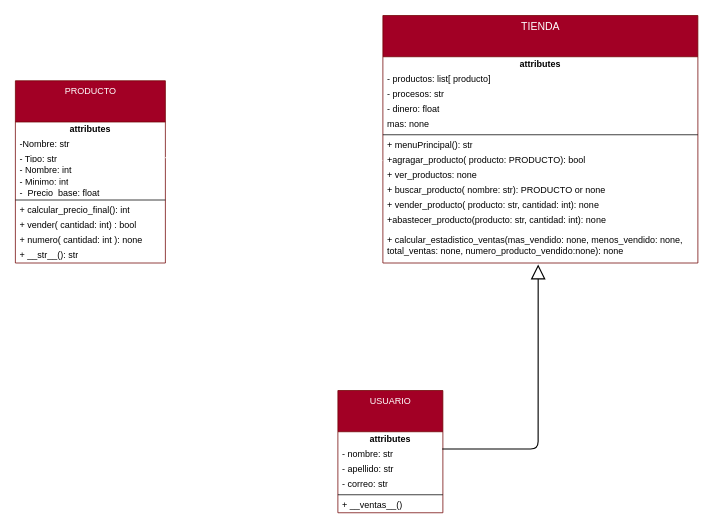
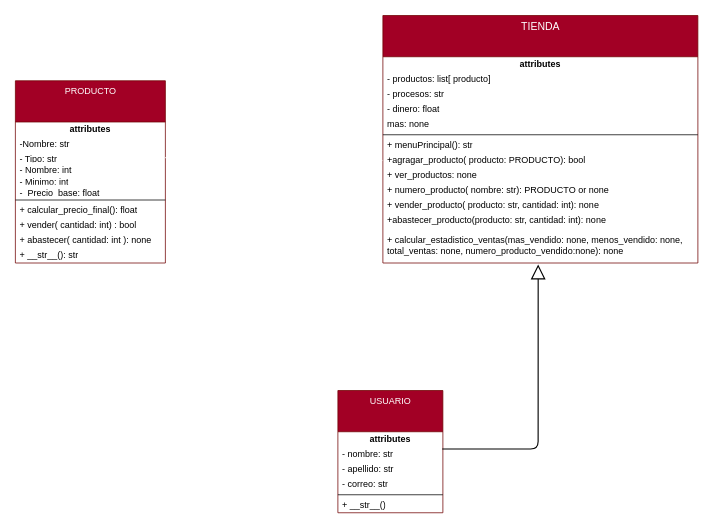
  <mxCell id="0" />
  <mxCell id="1" parent="0" />
  <mxCell id="2" value="PRODUCTO&lt;br&gt;" style="swimlane;fontStyle=0;align=center;verticalAlign=top;childLayout=stackLayout;horizontal=1;startSize=55;horizontalStack=0;resizeParent=1;resizeParentMax=0;resizeLast=0;collapsible=0;marginBottom=0;html=1;fillColor=#a20025;fontColor=#ffffff;strokeColor=#6F0000;" parent="1" vertex="1"><mxGeometry x="20" y="107" width="200" height="243" as="geometry" /></mxCell>
  <mxCell id="3" value="attributes" style="text;html=1;strokeColor=none;fillColor=none;align=center;verticalAlign=middle;spacingLeft=4;spacingRight=4;overflow=hidden;rotatable=0;points=[[0,0.5],[1,0.5]];portConstraint=eastwest;fontStyle=1" parent="2" vertex="1"><mxGeometry y="55" width="200" height="20" as="geometry" /></mxCell>
  <mxCell id="4" value="-Nombre: str" style="text;html=1;strokeColor=none;fillColor=none;align=left;verticalAlign=middle;spacingLeft=4;spacingRight=4;overflow=hidden;rotatable=0;points=[[0,0.5],[1,0.5]];portConstraint=eastwest;" parent="2" vertex="1"><mxGeometry y="75" width="200" height="20" as="geometry" /></mxCell>
  <mxCell id="5" value="- Tipo: str" style="text;html=1;strokeColor=none;fillColor=none;align=left;verticalAlign=middle;spacingLeft=4;spacingRight=4;overflow=hidden;rotatable=0;points=[[0,0.5],[1,0.5]];portConstraint=eastwest;" parent="2" vertex="1"><mxGeometry y="95" width="200" height="15" as="geometry" /></mxCell>
  <mxCell id="6" value="- Nombre: int&amp;nbsp;" style="text;html=1;strokeColor=none;fillColor=none;align=left;verticalAlign=middle;spacingLeft=4;spacingRight=4;overflow=hidden;rotatable=0;points=[[0,0.5],[1,0.5]];portConstraint=eastwest;" parent="2" vertex="1"><mxGeometry y="110" width="200" height="15" as="geometry" /></mxCell>
  <mxCell id="7" value="- Minimo: int" style="text;html=1;strokeColor=none;fillColor=none;align=left;verticalAlign=middle;spacingLeft=4;spacingRight=4;overflow=hidden;rotatable=0;points=[[0,0.5],[1,0.5]];portConstraint=eastwest;" parent="2" vertex="1"><mxGeometry y="125" width="200" height="15" as="geometry" /></mxCell>
  <mxCell id="8" value="-&amp;nbsp; Precio_base: float" style="text;html=1;strokeColor=none;fillColor=none;align=left;verticalAlign=middle;spacingLeft=4;spacingRight=4;overflow=hidden;rotatable=0;points=[[0,0.5],[1,0.5]];portConstraint=eastwest;" parent="2" vertex="1"><mxGeometry y="140" width="200" height="15" as="geometry" /></mxCell>
  <mxCell id="9" value="" style="line;strokeWidth=1;fillColor=none;align=left;verticalAlign=middle;spacingTop=-1;spacingLeft=3;spacingRight=3;rotatable=0;labelPosition=right;points=[];portConstraint=eastwest;" parent="2" vertex="1"><mxGeometry y="155" width="200" height="8" as="geometry" /></mxCell>
- <mxCell id="10" value="+ calcular_precio_final(): int" style="text;html=1;strokeColor=none;fillColor=none;align=left;verticalAlign=middle;spacingLeft=4;spacingRight=4;overflow=hidden;rotatable=0;points=[[0,0.5],[1,0.5]];portConstraint=eastwest;" parent="2" vertex="1"><mxGeometry y="163" width="200" height="20" as="geometry" /></mxCell>
+ <mxCell id="10" value="+ calcular_precio_final(): float" style="text;html=1;strokeColor=none;fillColor=none;align=left;verticalAlign=middle;spacingLeft=4;spacingRight=4;overflow=hidden;rotatable=0;points=[[0,0.5],[1,0.5]];portConstraint=eastwest;" parent="2" vertex="1"><mxGeometry y="163" width="200" height="20" as="geometry" /></mxCell>
  <mxCell id="11" value="+ vender( cantidad: int) : bool" style="text;html=1;strokeColor=none;fillColor=none;align=left;verticalAlign=middle;spacingLeft=4;spacingRight=4;overflow=hidden;rotatable=0;points=[[0,0.5],[1,0.5]];portConstraint=eastwest;" parent="2" vertex="1"><mxGeometry y="183" width="200" height="20" as="geometry" /></mxCell>
- <mxCell id="12" value="+ numero( cantidad: int ): none" style="text;html=1;strokeColor=none;fillColor=none;align=left;verticalAlign=middle;spacingLeft=4;spacingRight=4;overflow=hidden;rotatable=0;points=[[0,0.5],[1,0.5]];portConstraint=eastwest;" parent="2" vertex="1"><mxGeometry y="203" width="200" height="20" as="geometry" /></mxCell>
+ <mxCell id="12" value="+ abastecer( cantidad: int ): none" style="text;html=1;strokeColor=none;fillColor=none;align=left;verticalAlign=middle;spacingLeft=4;spacingRight=4;overflow=hidden;rotatable=0;points=[[0,0.5],[1,0.5]];portConstraint=eastwest;" parent="2" vertex="1"><mxGeometry y="203" width="200" height="20" as="geometry" /></mxCell>
  <mxCell id="13" value="+ __str__(): str" style="text;html=1;strokeColor=none;fillColor=none;align=left;verticalAlign=middle;spacingLeft=4;spacingRight=4;overflow=hidden;rotatable=0;points=[[0,0.5],[1,0.5]];portConstraint=eastwest;" parent="2" vertex="1"><mxGeometry y="223" width="200" height="20" as="geometry" /></mxCell>
  <mxCell id="14" value="TIENDA" style="swimlane;fontStyle=0;align=center;verticalAlign=top;childLayout=stackLayout;horizontal=1;startSize=55;horizontalStack=0;resizeParent=1;resizeParentMax=0;resizeLast=0;collapsible=0;marginBottom=0;html=1;fontSize=14;fillColor=#a20025;fontColor=#ffffff;strokeColor=#6F0000;" parent="1" vertex="1"><mxGeometry x="510" y="20" width="420" height="330" as="geometry" /></mxCell>
  <mxCell id="15" value="attributes" style="text;html=1;strokeColor=none;fillColor=none;align=center;verticalAlign=middle;spacingLeft=4;spacingRight=4;overflow=hidden;rotatable=0;points=[[0,0.5],[1,0.5]];portConstraint=eastwest;fontSize=12;fontStyle=1" parent="14" vertex="1"><mxGeometry y="55" width="420" height="20" as="geometry" /></mxCell>
  <mxCell id="16" value="- productos: list[ producto]" style="text;html=1;strokeColor=none;fillColor=none;align=left;verticalAlign=middle;spacingLeft=4;spacingRight=4;overflow=hidden;rotatable=0;points=[[0,0.5],[1,0.5]];portConstraint=eastwest;fontSize=12;" parent="14" vertex="1"><mxGeometry y="75" width="420" height="20" as="geometry" /></mxCell>
  <mxCell id="17" value="- procesos: str" style="text;html=1;strokeColor=none;fillColor=none;align=left;verticalAlign=middle;spacingLeft=4;spacingRight=4;overflow=hidden;rotatable=0;points=[[0,0.5],[1,0.5]];portConstraint=eastwest;fontSize=12;" parent="14" vertex="1"><mxGeometry y="95" width="420" height="20" as="geometry" /></mxCell>
  <mxCell id="18" value="- dinero: float" style="text;html=1;strokeColor=none;fillColor=none;align=left;verticalAlign=middle;spacingLeft=4;spacingRight=4;overflow=hidden;rotatable=0;points=[[0,0.5],[1,0.5]];portConstraint=eastwest;fontSize=12;" parent="14" vertex="1"><mxGeometry y="115" width="420" height="20" as="geometry" /></mxCell>
  <mxCell id="19" value="mas: none" style="text;html=1;strokeColor=none;fillColor=none;align=left;verticalAlign=middle;spacingLeft=4;spacingRight=4;overflow=hidden;rotatable=0;points=[[0,0.5],[1,0.5]];portConstraint=eastwest;fontSize=12;" parent="14" vertex="1"><mxGeometry y="135" width="420" height="20" as="geometry" /></mxCell>
  <mxCell id="20" value="" style="line;strokeWidth=1;fillColor=none;align=left;verticalAlign=middle;spacingTop=-1;spacingLeft=3;spacingRight=3;rotatable=0;labelPosition=right;points=[];portConstraint=eastwest;fontSize=12;" parent="14" vertex="1"><mxGeometry y="155" width="420" height="8" as="geometry" /></mxCell>
  <mxCell id="21" value="+ menuPrincipal(): str" style="text;html=1;strokeColor=none;fillColor=none;align=left;verticalAlign=middle;spacingLeft=4;spacingRight=4;overflow=hidden;rotatable=0;points=[[0,0.5],[1,0.5]];portConstraint=eastwest;fontSize=12;" parent="14" vertex="1"><mxGeometry y="163" width="420" height="20" as="geometry" /></mxCell>
  <mxCell id="22" value="+agragar_producto( producto: PRODUCTO): bool" style="text;html=1;strokeColor=none;fillColor=none;align=left;verticalAlign=middle;spacingLeft=4;spacingRight=4;overflow=hidden;rotatable=0;points=[[0,0.5],[1,0.5]];portConstraint=eastwest;fontSize=12;" parent="14" vertex="1"><mxGeometry y="183" width="420" height="20" as="geometry" /></mxCell>
  <mxCell id="23" value="+ ver_productos: none" style="text;html=1;strokeColor=none;fillColor=none;align=left;verticalAlign=middle;spacingLeft=4;spacingRight=4;overflow=hidden;rotatable=0;points=[[0,0.5],[1,0.5]];portConstraint=eastwest;fontSize=12;" parent="14" vertex="1"><mxGeometry y="203" width="420" height="20" as="geometry" /></mxCell>
- <mxCell id="24" value="+ buscar_producto( nombre: str): PRODUCTO or none" style="text;html=1;strokeColor=none;fillColor=none;align=left;verticalAlign=middle;spacingLeft=4;spacingRight=4;overflow=hidden;rotatable=0;points=[[0,0.5],[1,0.5]];portConstraint=eastwest;fontSize=12;" parent="14" vertex="1"><mxGeometry y="223" width="420" height="20" as="geometry" /></mxCell>
+ <mxCell id="24" value="+ numero_producto( nombre: str): PRODUCTO or none" style="text;html=1;strokeColor=none;fillColor=none;align=left;verticalAlign=middle;spacingLeft=4;spacingRight=4;overflow=hidden;rotatable=0;points=[[0,0.5],[1,0.5]];portConstraint=eastwest;fontSize=12;" parent="14" vertex="1"><mxGeometry y="223" width="420" height="20" as="geometry" /></mxCell>
  <mxCell id="25" value="+ vender_producto( producto: str, cantidad: int): none" style="text;html=1;strokeColor=none;fillColor=none;align=left;verticalAlign=middle;spacingLeft=4;spacingRight=4;overflow=hidden;rotatable=0;points=[[0,0.5],[1,0.5]];portConstraint=eastwest;fontSize=12;" parent="14" vertex="1"><mxGeometry y="243" width="420" height="20" as="geometry" /></mxCell>
  <mxCell id="26" value="+abastecer_producto(producto: str, cantidad: int): none" style="text;html=1;strokeColor=none;fillColor=none;align=left;verticalAlign=middle;spacingLeft=4;spacingRight=4;overflow=hidden;rotatable=0;points=[[0,0.5],[1,0.5]];portConstraint=eastwest;fontSize=12;" parent="14" vertex="1"><mxGeometry y="263" width="420" height="20" as="geometry" /></mxCell>
  <mxCell id="27" value="+ calcular_estadistico_ventas(mas_vendido: none, menos_vendido: none, &lt;br&gt;total_ventas: none, numero_producto_vendido:none): none" style="text;html=1;strokeColor=none;fillColor=none;align=left;verticalAlign=middle;spacingLeft=4;spacingRight=4;overflow=hidden;rotatable=0;points=[[0,0.5],[1,0.5]];portConstraint=eastwest;" parent="14" vertex="1"><mxGeometry y="283" width="420" height="47" as="geometry" /></mxCell>
  <mxCell id="28" style="edgeStyle=none;html=1;exitX=1;exitY=0.5;exitDx=0;exitDy=0;entryX=0;entryY=0.5;entryDx=0;entryDy=0;endArrow=block;endFill=1;strokeWidth=1.5;strokeColor=#FFFFFF;endSize=16;" parent="1" source="5" target="22" edge="1"><mxGeometry relative="1" as="geometry" /></mxCell>
  <mxCell id="29" value="USUARIO" style="swimlane;fontStyle=0;align=center;verticalAlign=top;childLayout=stackLayout;horizontal=1;startSize=55;horizontalStack=0;resizeParent=1;resizeParentMax=0;resizeLast=0;collapsible=0;marginBottom=0;html=1;fillColor=#a20025;fontColor=#ffffff;strokeColor=#6F0000;" parent="1" vertex="1"><mxGeometry x="450" y="520" width="140" height="163" as="geometry" /></mxCell>
  <mxCell id="30" value="attributes" style="text;html=1;strokeColor=none;fillColor=none;align=center;verticalAlign=middle;spacingLeft=4;spacingRight=4;overflow=hidden;rotatable=0;points=[[0,0.5],[1,0.5]];portConstraint=eastwest;fontStyle=1" parent="29" vertex="1"><mxGeometry y="55" width="140" height="20" as="geometry" /></mxCell>
  <mxCell id="31" value="- nombre: str" style="text;html=1;strokeColor=none;fillColor=none;align=left;verticalAlign=middle;spacingLeft=4;spacingRight=4;overflow=hidden;rotatable=0;points=[[0,0.5],[1,0.5]];portConstraint=eastwest;" parent="29" vertex="1"><mxGeometry y="75" width="140" height="20" as="geometry" /></mxCell>
  <mxCell id="32" value="- apellido: str" style="text;html=1;strokeColor=none;fillColor=none;align=left;verticalAlign=middle;spacingLeft=4;spacingRight=4;overflow=hidden;rotatable=0;points=[[0,0.5],[1,0.5]];portConstraint=eastwest;" parent="29" vertex="1"><mxGeometry y="95" width="140" height="20" as="geometry" /></mxCell>
  <mxCell id="33" value="- correo: str" style="text;html=1;strokeColor=none;fillColor=none;align=left;verticalAlign=middle;spacingLeft=4;spacingRight=4;overflow=hidden;rotatable=0;points=[[0,0.5],[1,0.5]];portConstraint=eastwest;" parent="29" vertex="1"><mxGeometry y="115" width="140" height="20" as="geometry" /></mxCell>
  <mxCell id="34" value="" style="line;strokeWidth=1;fillColor=none;align=left;verticalAlign=middle;spacingTop=-1;spacingLeft=3;spacingRight=3;rotatable=0;labelPosition=right;points=[];portConstraint=eastwest;" parent="29" vertex="1"><mxGeometry y="135" width="140" height="8" as="geometry" /></mxCell>
- <mxCell id="35" value="+ __ventas__()" style="text;html=1;strokeColor=none;fillColor=none;align=left;verticalAlign=middle;spacingLeft=4;spacingRight=4;overflow=hidden;rotatable=0;points=[[0,0.5],[1,0.5]];portConstraint=eastwest;" parent="29" vertex="1"><mxGeometry y="143" width="140" height="20" as="geometry" /></mxCell>
+ <mxCell id="35" value="+ __str__()" style="text;html=1;strokeColor=none;fillColor=none;align=left;verticalAlign=middle;spacingLeft=4;spacingRight=4;overflow=hidden;rotatable=0;points=[[0,0.5],[1,0.5]];portConstraint=eastwest;" parent="29" vertex="1"><mxGeometry y="143" width="140" height="20" as="geometry" /></mxCell>
  <mxCell id="36" style="edgeStyle=none;html=1;exitX=0.994;exitY=0.152;exitDx=0;exitDy=0;entryX=0.493;entryY=1.043;entryDx=0;entryDy=0;entryPerimeter=0;exitPerimeter=0;endArrow=block;endFill=0;strokeWidth=1.5;endSize=16;startSize=10;jumpSize=4;" parent="1" source="31" target="27" edge="1"><mxGeometry relative="1" as="geometry"><Array as="points"><mxPoint x="717" y="598" /></Array></mxGeometry></mxCell>
